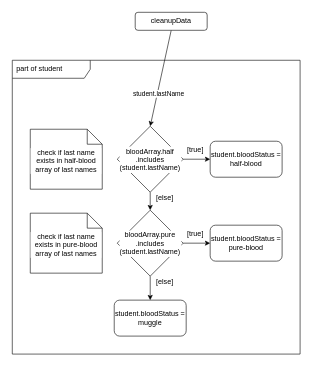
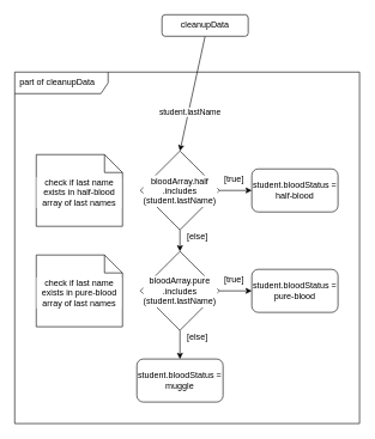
  <mxCell id="0" />
  <mxCell id="1" parent="0" />
  <mxCell id="2" style="edgeStyle=none;html=1;entryX=0.5;entryY=0;entryDx=0;entryDy=0;" edge="1" parent="1" source="4" target="10"><mxGeometry relative="1" as="geometry" /></mxCell>
  <mxCell id="3" style="edgeStyle=none;html=1;entryX=0;entryY=0.5;entryDx=0;entryDy=0;" edge="1" parent="1" source="4" target="11"><mxGeometry relative="1" as="geometry"><mxPoint x="380" y="270" as="targetPoint" /></mxGeometry></mxCell>
  <mxCell id="4" value="bloodArray.half&#10;.includes&#10;(student.lastName)" style="rhombus;labelBackgroundColor=default;" vertex="1" parent="1"><mxGeometry x="195" y="210" width="110" height="110" as="geometry" /></mxCell>
  <mxCell id="5" value="" style="endArrow=classic;html=1;entryX=0.5;entryY=0;entryDx=0;entryDy=0;exitX=0.5;exitY=1;exitDx=0;exitDy=0;" edge="1" parent="1" source="7" target="4"><mxGeometry width="50" height="50" relative="1" as="geometry"><mxPoint x="254" y="50" as="sourcePoint" /><mxPoint x="260" y="200" as="targetPoint" /></mxGeometry></mxCell>
  <mxCell id="6" value="student.lastName" style="edgeLabel;html=1;align=center;verticalAlign=middle;resizable=0;points=[];" vertex="1" connectable="0" parent="5"><mxGeometry x="0.323" y="2" relative="1" as="geometry"><mxPoint as="offset" /></mxGeometry></mxCell>
  <mxCell id="7" value="cleanupData" style="rounded=1;whiteSpace=wrap;html=1;" vertex="1" parent="1"><mxGeometry x="225" y="20" width="120" height="30" as="geometry" /></mxCell>
  <mxCell id="8" style="edgeStyle=none;html=1;entryX=0;entryY=0.5;entryDx=0;entryDy=0;" edge="1" parent="1" source="10" target="12"><mxGeometry relative="1" as="geometry"><mxPoint x="380" y="420" as="targetPoint" /></mxGeometry></mxCell>
  <mxCell id="9" style="edgeStyle=none;html=1;exitX=0.5;exitY=1;exitDx=0;exitDy=0;entryX=0.5;entryY=0;entryDx=0;entryDy=0;" edge="1" parent="1" source="10" target="13"><mxGeometry relative="1" as="geometry"><mxPoint x="270" y="520" as="targetPoint" /></mxGeometry></mxCell>
  <mxCell id="10" value="bloodArray.pure&#10;.includes&#10;(student.lastName)" style="rhombus;labelBackgroundColor=default;" vertex="1" parent="1"><mxGeometry x="195" y="350" width="110" height="110" as="geometry" /></mxCell>
  <mxCell id="11" value="student.bloodStatus =&lt;br&gt;half-blood" style="rounded=1;whiteSpace=wrap;html=1;labelBackgroundColor=default;" vertex="1" parent="1"><mxGeometry x="350" y="235" width="120" height="60" as="geometry" /></mxCell>
  <mxCell id="12" value="student.bloodStatus =&lt;br&gt;pure-blood" style="rounded=1;whiteSpace=wrap;html=1;labelBackgroundColor=default;" vertex="1" parent="1"><mxGeometry x="350" y="375" width="120" height="60" as="geometry" /></mxCell>
  <mxCell id="13" value="student.bloodStatus =&lt;br&gt;muggle" style="rounded=1;whiteSpace=wrap;html=1;labelBackgroundColor=default;" vertex="1" parent="1"><mxGeometry x="190" y="500" width="120" height="60" as="geometry" /></mxCell>
  <mxCell id="14" value="check if last name exists in half-blood array of last names" style="shape=note2;boundedLbl=1;whiteSpace=wrap;html=1;size=25;verticalAlign=top;align=center;labelBackgroundColor=default;" vertex="1" parent="1"><mxGeometry x="50" y="215" width="120" height="100" as="geometry" /></mxCell>
  <mxCell id="15" value="check if last name exists in pure-blood array of last names" style="shape=note2;boundedLbl=1;whiteSpace=wrap;html=1;size=25;verticalAlign=top;align=center;labelBackgroundColor=default;" vertex="1" parent="1"><mxGeometry x="50" y="355" width="120" height="100" as="geometry" /></mxCell>
  <mxCell id="16" value="[true]" style="text;html=1;align=center;verticalAlign=middle;resizable=0;points=[];autosize=1;strokeColor=none;fillColor=none;" vertex="1" parent="1"><mxGeometry x="305" y="240" width="40" height="20" as="geometry" /></mxCell>
  <mxCell id="17" value="[true]" style="text;html=1;align=center;verticalAlign=middle;resizable=0;points=[];autosize=1;strokeColor=none;fillColor=none;" vertex="1" parent="1"><mxGeometry x="305" y="380" width="40" height="20" as="geometry" /></mxCell>
  <mxCell id="18" value="[else]" style="text;html=1;align=center;verticalAlign=middle;resizable=0;points=[];autosize=1;strokeColor=none;fillColor=none;" vertex="1" parent="1"><mxGeometry x="254" y="320" width="40" height="20" as="geometry" /></mxCell>
  <mxCell id="19" value="[else]" style="text;html=1;align=center;verticalAlign=middle;resizable=0;points=[];autosize=1;strokeColor=none;fillColor=none;" vertex="1" parent="1"><mxGeometry x="254" y="460" width="40" height="20" as="geometry" /></mxCell>
- <mxCell id="20" value="part of student" style="shape=umlFrame;whiteSpace=wrap;html=1;width=130;height=30;boundedLbl=1;verticalAlign=middle;align=left;spacingLeft=5;labelBackgroundColor=default;" vertex="1" parent="1"><mxGeometry x="20" y="100" width="480" height="490" as="geometry" /></mxCell>
+ <mxCell id="20" value="part of cleanupData" style="shape=umlFrame;whiteSpace=wrap;html=1;width=130;height=30;boundedLbl=1;verticalAlign=middle;align=left;spacingLeft=5;labelBackgroundColor=default;" vertex="1" parent="1"><mxGeometry x="20" y="100" width="480" height="490" as="geometry" /></mxCell>
